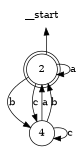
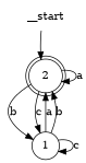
  digraph {
    __start [shape=none]
    n2 [label=2 shape=doublecircle]
-   n3 [label=4 shape=circle]
-   n2 -> __start
+   n3 [label=1 shape=circle]
+   __start -> n2
    n2 -> n2 [label=a]
    n2 -> n3 [label=b]
    n2 -> n3 [label=c]
    n3 -> n2 [label=a]
    n3 -> n2 [label=b]
    n3 -> n3 [label=c]
  }
